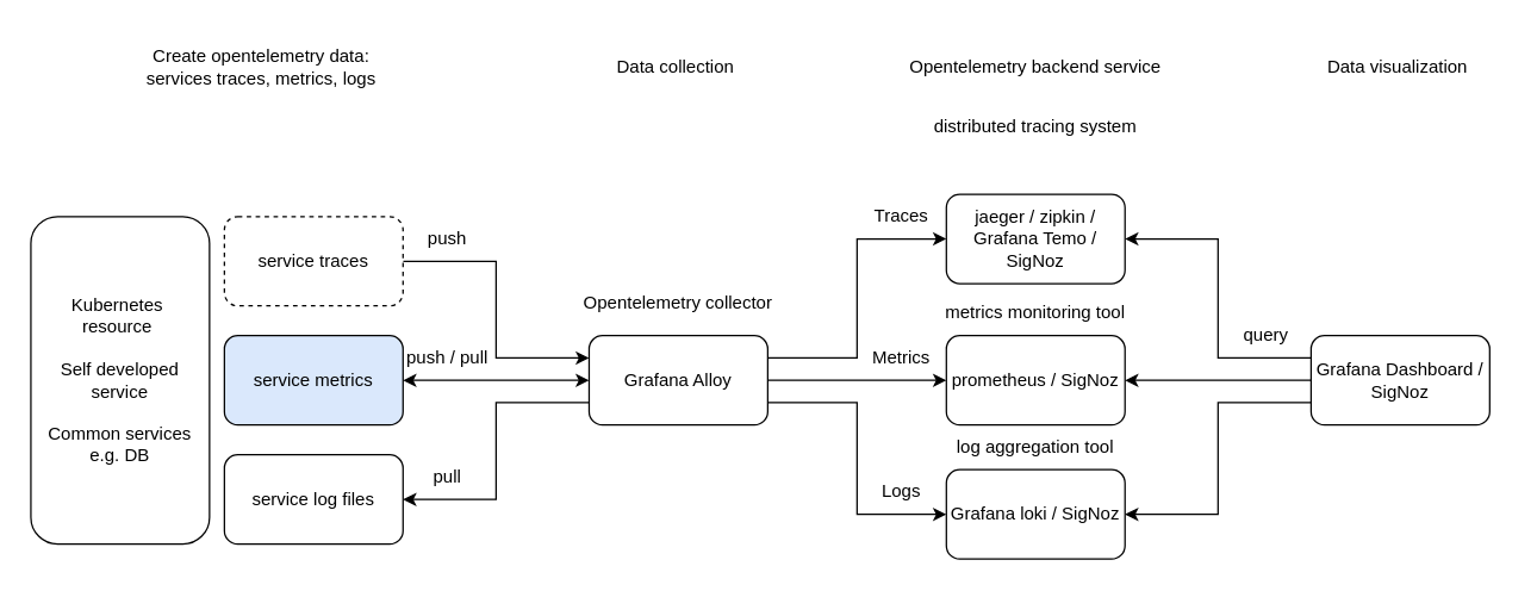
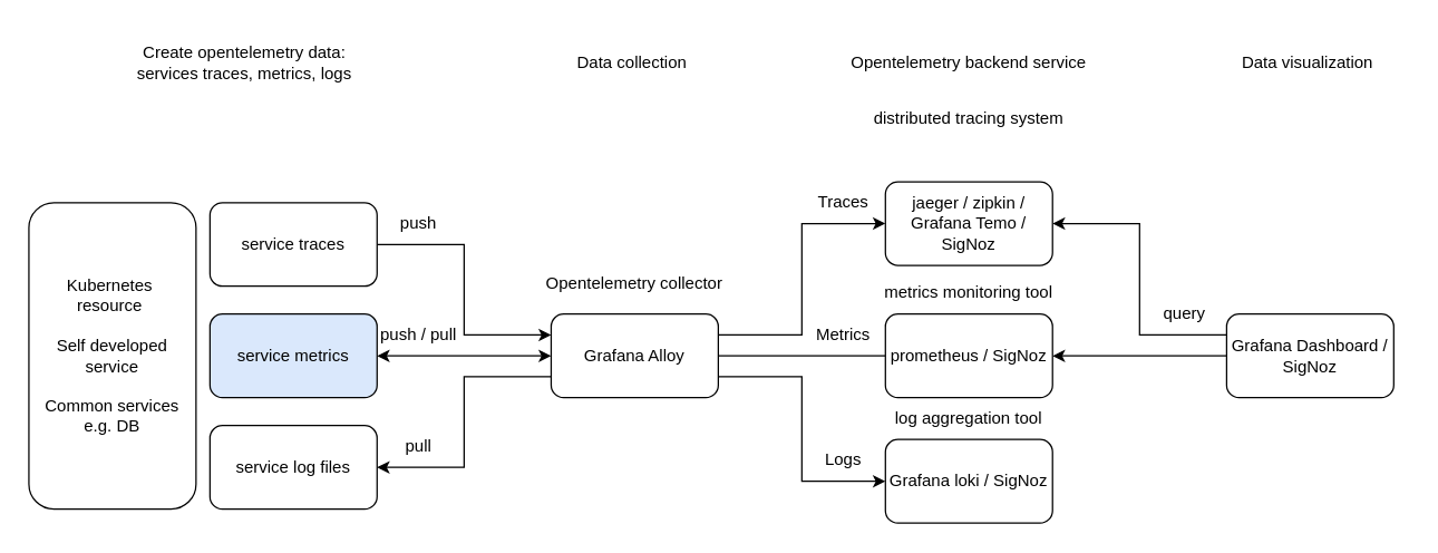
  <mxCell id="0" />
  <mxCell id="1" parent="0" />
  <mxCell id="2" style="edgeStyle=orthogonalEdgeStyle;rounded=0;orthogonalLoop=1;jettySize=auto;html=1;exitX=1;exitY=0.25;exitDx=0;exitDy=0;entryX=0;entryY=0.5;entryDx=0;entryDy=0;" edge="1" parent="1" source="5" target="21"><mxGeometry relative="1" as="geometry" /></mxCell>
- <mxCell id="3" style="edgeStyle=orthogonalEdgeStyle;rounded=0;orthogonalLoop=1;jettySize=auto;html=1;exitX=1;exitY=0.5;exitDx=0;exitDy=0;entryX=0;entryY=0.5;entryDx=0;entryDy=0;" edge="1" parent="1" source="5" target="25"><mxGeometry relative="1" as="geometry" /></mxCell>
+ <mxCell id="3" style="edgeStyle=orthogonalEdgeStyle;rounded=0;orthogonalLoop=1;jettySize=auto;html=1;exitX=1;exitY=0.5;exitDx=0;exitDy=0;entryX=0;entryY=0.5;entryDx=0;entryDy=0;endArrow=none;" edge="1" parent="1" source="5" target="25"><mxGeometry relative="1" as="geometry" /></mxCell>
  <mxCell id="4" style="edgeStyle=orthogonalEdgeStyle;rounded=0;orthogonalLoop=1;jettySize=auto;html=1;exitX=1;exitY=0.75;exitDx=0;exitDy=0;entryX=0;entryY=0.5;entryDx=0;entryDy=0;" edge="1" parent="1" source="5" target="28"><mxGeometry relative="1" as="geometry" /></mxCell>
  <mxCell id="5" value="Grafana A&lt;span style=&quot;background-color: initial;&quot;&gt;lloy&lt;/span&gt;" style="rounded=1;whiteSpace=wrap;html=1;" vertex="1" parent="1"><mxGeometry x="395" y="225" width="120" height="60" as="geometry" /></mxCell>
  <mxCell id="6" style="edgeStyle=orthogonalEdgeStyle;rounded=0;orthogonalLoop=1;jettySize=auto;html=1;exitX=1;exitY=0.5;exitDx=0;exitDy=0;entryX=0;entryY=0.25;entryDx=0;entryDy=0;" edge="1" parent="1" source="7" target="5"><mxGeometry relative="1" as="geometry" /></mxCell>
- <mxCell id="7" value="service traces" style="rounded=1;whiteSpace=wrap;html=1;dashed=1;" vertex="1" parent="1"><mxGeometry x="150" y="145" width="120" height="60" as="geometry" /></mxCell>
+ <mxCell id="7" value="service traces" style="rounded=1;whiteSpace=wrap;html=1;" vertex="1" parent="1"><mxGeometry x="150" y="145" width="120" height="60" as="geometry" /></mxCell>
  <mxCell id="8" value="service metrics" style="rounded=1;whiteSpace=wrap;html=1;fillColor=#dae8fc;" vertex="1" parent="1"><mxGeometry x="150" y="225" width="120" height="60" as="geometry" /></mxCell>
  <mxCell id="9" style="edgeStyle=orthogonalEdgeStyle;rounded=0;orthogonalLoop=1;jettySize=auto;html=1;exitX=0;exitY=0.75;exitDx=0;exitDy=0;entryX=1;entryY=0.5;entryDx=0;entryDy=0;" edge="1" parent="1" source="5" target="10"><mxGeometry relative="1" as="geometry"><mxPoint x="310" y="385" as="targetPoint" /></mxGeometry></mxCell>
  <mxCell id="10" value="service log files" style="rounded=1;whiteSpace=wrap;html=1;" vertex="1" parent="1"><mxGeometry x="150" y="305" width="120" height="60" as="geometry" /></mxCell>
  <mxCell id="11" value="&lt;div&gt;Kubernetes&amp;nbsp;&lt;/div&gt;&lt;div&gt;resource&amp;nbsp;&lt;/div&gt;&lt;div&gt;&lt;br&gt;&lt;/div&gt;&lt;div&gt;Self developed service&lt;/div&gt;&lt;div&gt;&lt;br&gt;&lt;/div&gt;&lt;div&gt;Common services&lt;/div&gt;&lt;div&gt;e.g. DB&lt;/div&gt;" style="rounded=1;whiteSpace=wrap;html=1;" vertex="1" parent="1"><mxGeometry x="20" y="145" width="120" height="220" as="geometry" /></mxCell>
  <mxCell id="12" value="push" style="text;html=1;align=center;verticalAlign=middle;whiteSpace=wrap;rounded=0;" vertex="1" parent="1"><mxGeometry x="270" y="145" width="60" height="30" as="geometry" /></mxCell>
  <mxCell id="13" value="Opentelemetry collector&lt;div&gt;&lt;br&gt;&lt;/div&gt;" style="text;html=1;align=center;verticalAlign=middle;whiteSpace=wrap;rounded=0;" vertex="1" parent="1"><mxGeometry x="390" y="180" width="130" height="60" as="geometry" /></mxCell>
  <mxCell id="14" value="push&amp;nbsp;/ pull" style="text;html=1;align=center;verticalAlign=middle;whiteSpace=wrap;rounded=0;" vertex="1" parent="1"><mxGeometry x="270" y="225" width="60" height="30" as="geometry" /></mxCell>
  <mxCell id="15" value="" style="endArrow=classic;startArrow=classic;html=1;rounded=0;entryX=0;entryY=0.5;entryDx=0;entryDy=0;exitX=1;exitY=0.5;exitDx=0;exitDy=0;" edge="1" parent="1" source="8" target="5"><mxGeometry width="50" height="50" relative="1" as="geometry"><mxPoint x="360" y="455" as="sourcePoint" /><mxPoint x="410" y="405" as="targetPoint" /></mxGeometry></mxCell>
  <mxCell id="16" value="pull" style="text;html=1;align=center;verticalAlign=middle;whiteSpace=wrap;rounded=0;" vertex="1" parent="1"><mxGeometry x="270" y="305" width="60" height="30" as="geometry" /></mxCell>
  <mxCell id="17" style="edgeStyle=orthogonalEdgeStyle;rounded=0;orthogonalLoop=1;jettySize=auto;html=1;entryX=1;entryY=0.5;entryDx=0;entryDy=0;exitX=0;exitY=0.25;exitDx=0;exitDy=0;" edge="1" parent="1" source="20" target="21"><mxGeometry relative="1" as="geometry" /></mxCell>
  <mxCell id="18" style="edgeStyle=orthogonalEdgeStyle;rounded=0;orthogonalLoop=1;jettySize=auto;html=1;exitX=0;exitY=0.5;exitDx=0;exitDy=0;entryX=1;entryY=0.5;entryDx=0;entryDy=0;" edge="1" parent="1" source="20" target="25"><mxGeometry relative="1" as="geometry" /></mxCell>
- <mxCell id="19" style="edgeStyle=orthogonalEdgeStyle;rounded=0;orthogonalLoop=1;jettySize=auto;html=1;exitX=0;exitY=0.75;exitDx=0;exitDy=0;entryX=1;entryY=0.5;entryDx=0;entryDy=0;" edge="1" parent="1" source="20" target="28"><mxGeometry relative="1" as="geometry" /></mxCell>
  <mxCell id="20" value="Grafana Dashboard / SigNoz" style="rounded=1;whiteSpace=wrap;html=1;" vertex="1" parent="1"><mxGeometry x="880" y="225" width="120" height="60" as="geometry" /></mxCell>
  <mxCell id="21" value="jaeger / zipkin / Grafana Temo / SigNoz" style="rounded=1;whiteSpace=wrap;html=1;" vertex="1" parent="1"><mxGeometry x="635" y="130" width="120" height="60" as="geometry" /></mxCell>
  <mxCell id="22" value="Opentelemetry backend service" style="text;html=1;align=center;verticalAlign=middle;whiteSpace=wrap;rounded=0;" vertex="1" parent="1"><mxGeometry x="600" y="30" width="190" height="30" as="geometry" /></mxCell>
  <mxCell id="23" value="distributed tracing system" style="text;html=1;align=center;verticalAlign=middle;whiteSpace=wrap;rounded=0;" vertex="1" parent="1"><mxGeometry x="610" y="70" width="170" height="30" as="geometry" /></mxCell>
  <mxCell id="24" value="Traces" style="text;html=1;align=center;verticalAlign=middle;whiteSpace=wrap;rounded=0;" vertex="1" parent="1"><mxGeometry x="575" y="130" width="60" height="30" as="geometry" /></mxCell>
  <mxCell id="25" value="prometheus / SigNoz" style="rounded=1;whiteSpace=wrap;html=1;" vertex="1" parent="1"><mxGeometry x="635" y="225" width="120" height="60" as="geometry" /></mxCell>
  <mxCell id="26" value="metrics monitoring tool" style="text;html=1;align=center;verticalAlign=middle;whiteSpace=wrap;rounded=0;" vertex="1" parent="1"><mxGeometry x="620" y="195" width="150" height="30" as="geometry" /></mxCell>
  <mxCell id="27" value="Metrics" style="text;html=1;align=center;verticalAlign=middle;whiteSpace=wrap;rounded=0;" vertex="1" parent="1"><mxGeometry x="575" y="225" width="60" height="30" as="geometry" /></mxCell>
  <mxCell id="28" value="Grafana loki / SigNoz" style="rounded=1;whiteSpace=wrap;html=1;" vertex="1" parent="1"><mxGeometry x="635" y="315" width="120" height="60" as="geometry" /></mxCell>
  <mxCell id="29" value="log aggregation tool" style="text;html=1;align=center;verticalAlign=middle;whiteSpace=wrap;rounded=0;" vertex="1" parent="1"><mxGeometry x="620" y="285" width="150" height="30" as="geometry" /></mxCell>
  <mxCell id="30" value="Logs" style="text;html=1;align=center;verticalAlign=middle;whiteSpace=wrap;rounded=0;" vertex="1" parent="1"><mxGeometry x="575" y="315" width="60" height="30" as="geometry" /></mxCell>
  <mxCell id="31" value="Create opentelemetry data: services traces, metrics, logs" style="text;html=1;align=center;verticalAlign=middle;whiteSpace=wrap;rounded=0;" vertex="1" parent="1"><mxGeometry x="90" y="20" width="170" height="50" as="geometry" /></mxCell>
  <mxCell id="32" value="Data collection&amp;nbsp;" style="text;html=1;align=center;verticalAlign=middle;whiteSpace=wrap;rounded=0;" vertex="1" parent="1"><mxGeometry x="385" y="30" width="140" height="30" as="geometry" /></mxCell>
  <mxCell id="33" value="Data visualization&amp;nbsp;" style="text;html=1;align=center;verticalAlign=middle;whiteSpace=wrap;rounded=0;" vertex="1" parent="1"><mxGeometry x="870" y="30" width="140" height="30" as="geometry" /></mxCell>
  <mxCell id="34" value="query" style="text;html=1;align=center;verticalAlign=middle;whiteSpace=wrap;rounded=0;" vertex="1" parent="1"><mxGeometry x="820" y="210" width="60" height="30" as="geometry" /></mxCell>
